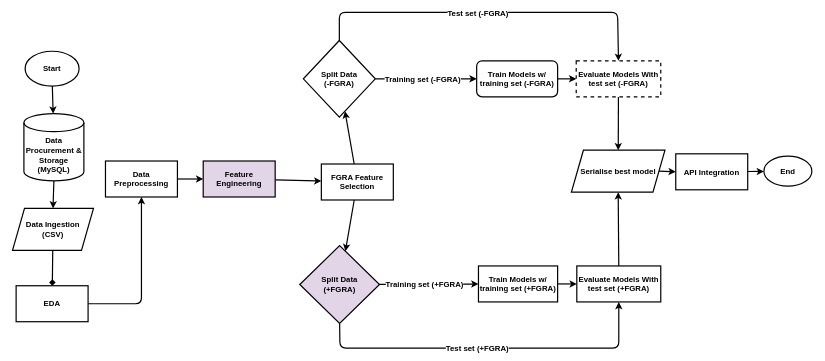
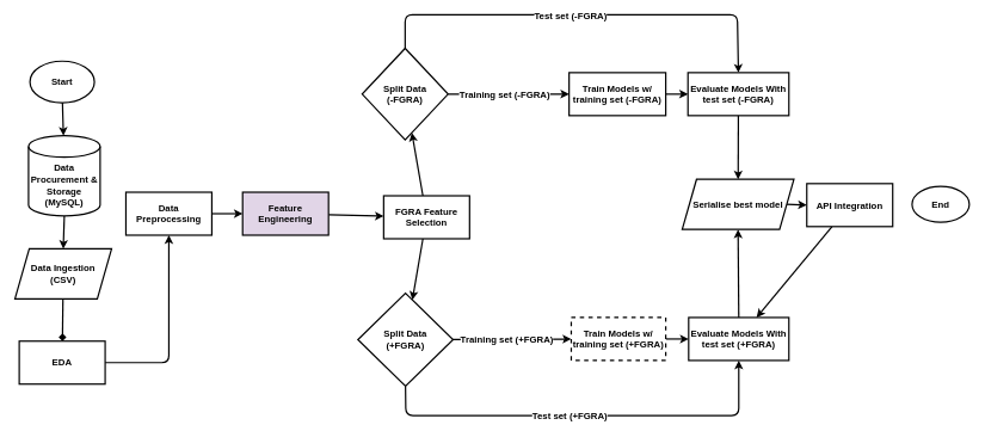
  <mxCell id="0" />
  <mxCell id="1" parent="0" />
  <mxCell id="2" value="" style="edgeStyle=none;html=1;strokeWidth=2;" parent="1" source="3" target="15" edge="1"><mxGeometry relative="1" as="geometry" /></mxCell>
  <mxCell id="3" value="&lt;b&gt;&lt;font style=&quot;font-size: 13px;&quot;&gt;Start&lt;/font&gt;&lt;/b&gt;" style="ellipse;whiteSpace=wrap;html=1;strokeWidth=2;" parent="1" vertex="1"><mxGeometry x="41" y="85" width="90" height="58" as="geometry" /></mxCell>
  <mxCell id="4" value="&lt;b&gt;&lt;font style=&quot;font-size: 13px;&quot;&gt;End&lt;/font&gt;&lt;/b&gt;" style="ellipse;whiteSpace=wrap;html=1;strokeWidth=2;" parent="1" vertex="1"><mxGeometry x="1273" y="260" width="80" height="50" as="geometry" /></mxCell>
  <mxCell id="5" value="" style="edgeStyle=none;html=1;strokeWidth=2;" parent="1" source="7" target="22" edge="1"><mxGeometry relative="1" as="geometry" /></mxCell>
  <mxCell id="6" value="" style="edgeStyle=none;html=1;strokeWidth=2;" parent="1" source="7" target="27" edge="1"><mxGeometry relative="1" as="geometry" /></mxCell>
  <mxCell id="7" value="&lt;b&gt;&lt;font style=&quot;font-size: 13px;&quot;&gt;FGRA Feature Selection&lt;/font&gt;&lt;/b&gt;" style="rounded=0;whiteSpace=wrap;html=1;strokeWidth=2;" parent="1" vertex="1"><mxGeometry x="535" y="273" width="120" height="60" as="geometry" /></mxCell>
  <mxCell id="8" style="edgeStyle=none;html=1;exitX=1;exitY=0.5;exitDx=0;exitDy=0;entryX=0.5;entryY=1;entryDx=0;entryDy=0;strokeWidth=2;" edge="1" parent="1" source="9" target="11"><mxGeometry relative="1" as="geometry"><Array as="points"><mxPoint x="235" y="506" /></Array></mxGeometry></mxCell>
  <mxCell id="9" value="&lt;b&gt;&lt;font style=&quot;font-size: 13px;&quot;&gt;EDA&lt;/font&gt;&lt;/b&gt;" style="rounded=0;whiteSpace=wrap;html=1;strokeWidth=2;" parent="1" vertex="1"><mxGeometry x="26" y="476" width="120" height="60" as="geometry" /></mxCell>
  <mxCell id="10" value="" style="edgeStyle=none;html=1;strokeWidth=2;" parent="1" source="11" target="13" edge="1"><mxGeometry relative="1" as="geometry" /></mxCell>
  <mxCell id="11" value="&lt;b&gt;&lt;font style=&quot;font-size: 13px;&quot;&gt;Data Preprocessing&lt;/font&gt;&lt;/b&gt;" style="rounded=0;whiteSpace=wrap;html=1;strokeWidth=2;" parent="1" vertex="1"><mxGeometry x="175" y="268" width="120" height="60" as="geometry" /></mxCell>
  <mxCell id="12" value="" style="edgeStyle=none;html=1;strokeWidth=2;" parent="1" source="13" target="7" edge="1"><mxGeometry relative="1" as="geometry" /></mxCell>
  <mxCell id="13" value="&lt;font size=&quot;1&quot; style=&quot;&quot;&gt;&lt;b style=&quot;font-size: 13px;&quot;&gt;Feature Engineering&lt;/b&gt;&lt;/font&gt;" style="rounded=0;whiteSpace=wrap;html=1;strokeWidth=2;fillColor=#e1d5e7;" parent="1" vertex="1"><mxGeometry x="338" y="268" width="120" height="60" as="geometry" /></mxCell>
  <mxCell id="14" style="edgeStyle=none;html=1;exitX=0.5;exitY=1;exitDx=0;exitDy=0;exitPerimeter=0;entryX=0.5;entryY=0;entryDx=0;entryDy=0;strokeWidth=2;" edge="1" parent="1" source="15" target="17"><mxGeometry relative="1" as="geometry" /></mxCell>
  <mxCell id="15" value="&lt;b&gt;&lt;font style=&quot;font-size: 13px;&quot;&gt;Data Procurement &amp;amp; Storage (MySQL)&lt;/font&gt;&lt;/b&gt;" style="shape=cylinder3;whiteSpace=wrap;html=1;boundedLbl=1;backgroundOutline=1;size=15;strokeWidth=2;" parent="1" vertex="1"><mxGeometry x="39" y="189" width="100" height="112" as="geometry" /></mxCell>
  <mxCell id="16" value="" style="edgeStyle=none;html=1;strokeWidth=2;endArrow=diamond;" edge="1" parent="1" source="17" target="9"><mxGeometry relative="1" as="geometry" /></mxCell>
  <mxCell id="17" value="&lt;b style=&quot;font-size: 13px;&quot;&gt;Data Ingestion&lt;br&gt;(CSV)&lt;/b&gt;" style="shape=parallelogram;perimeter=parallelogramPerimeter;whiteSpace=wrap;html=1;fixedSize=1;strokeWidth=2;" parent="1" vertex="1"><mxGeometry x="20" y="347" width="135" height="70" as="geometry" /></mxCell>
  <mxCell id="18" value="" style="edgeStyle=none;html=1;strokeWidth=2;" parent="1" source="22" target="29" edge="1"><mxGeometry relative="1" as="geometry" /></mxCell>
  <mxCell id="19" value="&lt;font style=&quot;font-size: 13px;&quot;&gt;Training set (-FGRA)&lt;/font&gt;" style="edgeLabel;html=1;align=center;verticalAlign=middle;resizable=0;points=[];fontSize=12;fontStyle=1" parent="18" vertex="1" connectable="0"><mxGeometry x="-0.298" y="1" relative="1" as="geometry"><mxPoint x="19" as="offset" /></mxGeometry></mxCell>
  <mxCell id="20" style="edgeStyle=none;html=1;exitX=0.5;exitY=0;exitDx=0;exitDy=0;entryX=0.5;entryY=0;entryDx=0;entryDy=0;strokeWidth=2;" parent="1" source="22" target="35" edge="1"><mxGeometry relative="1" as="geometry"><Array as="points"><mxPoint x="565" y="20" /><mxPoint x="1029" y="20" /></Array></mxGeometry></mxCell>
  <mxCell id="21" value="&lt;font style=&quot;font-size: 13px;&quot;&gt;Test set (-FGRA)&lt;/font&gt;" style="edgeLabel;html=1;align=center;verticalAlign=middle;resizable=0;points=[];fontSize=12;fontStyle=1" parent="20" vertex="1" connectable="0"><mxGeometry x="-0.152" relative="1" as="geometry"><mxPoint x="26" as="offset" /></mxGeometry></mxCell>
  <mxCell id="22" value="&lt;b style=&quot;font-size: 13px;&quot;&gt;Split Data &lt;br&gt;(-FGRA)&lt;/b&gt;" style="rhombus;whiteSpace=wrap;html=1;strokeWidth=2;" parent="1" vertex="1"><mxGeometry x="505" y="67" width="120" height="128" as="geometry" /></mxCell>
  <mxCell id="23" value="" style="edgeStyle=none;html=1;strokeWidth=2;" parent="1" source="27" target="33" edge="1"><mxGeometry relative="1" as="geometry" /></mxCell>
  <mxCell id="24" value="&lt;font style=&quot;font-size: 13px;&quot;&gt;Training set (+FGRA)&lt;/font&gt;" style="edgeLabel;html=1;align=center;verticalAlign=middle;resizable=0;points=[];fontSize=12;fontStyle=1" parent="23" vertex="1" connectable="0"><mxGeometry x="-0.493" y="1" relative="1" as="geometry"><mxPoint x="33" as="offset" /></mxGeometry></mxCell>
  <mxCell id="25" style="edgeStyle=none;html=1;exitX=0.5;exitY=1;exitDx=0;exitDy=0;entryX=0.5;entryY=1;entryDx=0;entryDy=0;strokeWidth=2;" parent="1" edge="1" target="31"><mxGeometry relative="1" as="geometry"><mxPoint x="565.5" y="539" as="sourcePoint" /><mxPoint x="959" y="502" as="targetPoint" /><Array as="points"><mxPoint x="566" y="580" /><mxPoint x="1031" y="580" /></Array></mxGeometry></mxCell>
  <mxCell id="26" value="&lt;font style=&quot;font-size: 13px;&quot;&gt;Test set (+FGRA)&lt;/font&gt;" style="edgeLabel;html=1;align=center;verticalAlign=middle;resizable=0;points=[];fontSize=12;fontStyle=1" parent="25" vertex="1" connectable="0"><mxGeometry x="-0.22" relative="1" as="geometry"><mxPoint x="43" as="offset" /></mxGeometry></mxCell>
- <mxCell id="27" value="&lt;b style=&quot;font-size: 13px;&quot;&gt;Split Data &lt;br&gt;(+FGRA)&lt;/b&gt;" style="rhombus;whiteSpace=wrap;html=1;strokeWidth=2;fillColor=#e1d5e7;" parent="1" vertex="1"><mxGeometry x="499" y="409" width="133" height="130" as="geometry" /></mxCell>
+ <mxCell id="27" value="&lt;b style=&quot;font-size: 13px;&quot;&gt;Split Data &lt;br&gt;(+FGRA)&lt;/b&gt;" style="rhombus;whiteSpace=wrap;html=1;strokeWidth=2;" parent="1" vertex="1"><mxGeometry x="499" y="409" width="133" height="130" as="geometry" /></mxCell>
  <mxCell id="28" value="" style="edgeStyle=none;html=1;strokeWidth=2;" parent="1" source="29" target="35" edge="1"><mxGeometry relative="1" as="geometry" /></mxCell>
- <mxCell id="29" value="&lt;b&gt;&lt;font style=&quot;font-size: 13px;&quot;&gt;Train Models w/ training set (-FGRA)&lt;/font&gt;&lt;/b&gt;" style="whiteSpace=wrap;html=1;strokeWidth=2;rounded=1;" parent="1" vertex="1"><mxGeometry x="794" y="101" width="135" height="60" as="geometry" /></mxCell>
+ <mxCell id="29" value="&lt;b&gt;&lt;font style=&quot;font-size: 13px;&quot;&gt;Train Models w/ training set (-FGRA)&lt;/font&gt;&lt;/b&gt;" style="rounded=0;whiteSpace=wrap;html=1;strokeWidth=2;" parent="1" vertex="1"><mxGeometry x="794" y="101" width="135" height="60" as="geometry" /></mxCell>
  <mxCell id="30" style="edgeStyle=none;html=1;exitX=0.5;exitY=0;exitDx=0;exitDy=0;entryX=0.5;entryY=1;entryDx=0;entryDy=0;strokeWidth=2;" parent="1" source="31" target="39" edge="1"><mxGeometry relative="1" as="geometry" /></mxCell>
  <mxCell id="31" value="&lt;b&gt;&lt;font style=&quot;font-size: 13px;&quot;&gt;Evaluate Models With test set (+FGRA)&lt;/font&gt;&lt;/b&gt;" style="rounded=0;whiteSpace=wrap;html=1;strokeWidth=2;" parent="1" vertex="1"><mxGeometry x="961" y="443" width="140" height="60" as="geometry" /></mxCell>
  <mxCell id="32" style="edgeStyle=none;html=1;exitX=1;exitY=0.5;exitDx=0;exitDy=0;strokeWidth=2;" parent="1" source="33" target="31" edge="1"><mxGeometry relative="1" as="geometry" /></mxCell>
- <mxCell id="33" value="&lt;b&gt;&lt;font style=&quot;font-size: 13px;&quot;&gt;Train Models w/ training set (+FGRA)&lt;/font&gt;&lt;/b&gt;" style="rounded=0;whiteSpace=wrap;html=1;strokeWidth=2;" parent="1" vertex="1"><mxGeometry x="797" y="443" width="132" height="60" as="geometry" /></mxCell>
+ <mxCell id="33" value="&lt;b&gt;&lt;font style=&quot;font-size: 13px;&quot;&gt;Train Models w/ training set (+FGRA)&lt;/font&gt;&lt;/b&gt;" style="rounded=0;whiteSpace=wrap;html=1;strokeWidth=2;dashed=1;" parent="1" vertex="1"><mxGeometry x="797" y="443" width="132" height="60" as="geometry" /></mxCell>
  <mxCell id="34" value="" style="edgeStyle=none;html=1;strokeWidth=2;" parent="1" source="35" target="39" edge="1"><mxGeometry relative="1" as="geometry" /></mxCell>
- <mxCell id="35" value="&lt;b&gt;&lt;font style=&quot;font-size: 13px;&quot;&gt;Evaluate Models With test set (-FGRA)&lt;/font&gt;&lt;/b&gt;" style="rounded=0;whiteSpace=wrap;html=1;strokeWidth=2;dashed=1;" parent="1" vertex="1"><mxGeometry x="960" y="101" width="141" height="60" as="geometry" /></mxCell>
- <mxCell id="36" value="" style="edgeStyle=none;html=1;strokeWidth=2;" parent="1" source="37" target="4" edge="1"><mxGeometry relative="1" as="geometry" /></mxCell>
+ <mxCell id="35" value="&lt;b&gt;&lt;font style=&quot;font-size: 13px;&quot;&gt;Evaluate Models With test set (-FGRA)&lt;/font&gt;&lt;/b&gt;" style="rounded=0;whiteSpace=wrap;html=1;strokeWidth=2;" parent="1" vertex="1"><mxGeometry x="960" y="101" width="141" height="60" as="geometry" /></mxCell>
+ <mxCell id="36" value="" style="edgeStyle=none;html=1;strokeWidth=2;" parent="1" source="37" target="31" edge="1"><mxGeometry relative="1" as="geometry" /></mxCell>
  <mxCell id="37" value="&lt;b&gt;&lt;font style=&quot;font-size: 13px;&quot;&gt;API Integration&lt;/font&gt;&lt;/b&gt;" style="rounded=0;whiteSpace=wrap;html=1;strokeWidth=2;" parent="1" vertex="1"><mxGeometry x="1126" y="256" width="120" height="60" as="geometry" /></mxCell>
  <mxCell id="38" style="edgeStyle=none;html=1;exitX=1;exitY=0.5;exitDx=0;exitDy=0;entryX=0;entryY=0.5;entryDx=0;entryDy=0;strokeWidth=2;" parent="1" source="39" target="37" edge="1"><mxGeometry relative="1" as="geometry" /></mxCell>
  <mxCell id="39" value="&lt;b&gt;&lt;font style=&quot;font-size: 13px;&quot;&gt;Serialise best model&lt;/font&gt;&lt;/b&gt;" style="shape=parallelogram;perimeter=parallelogramPerimeter;whiteSpace=wrap;html=1;fixedSize=1;strokeWidth=2;" parent="1" vertex="1"><mxGeometry x="952" y="250" width="156" height="70" as="geometry" /></mxCell>
